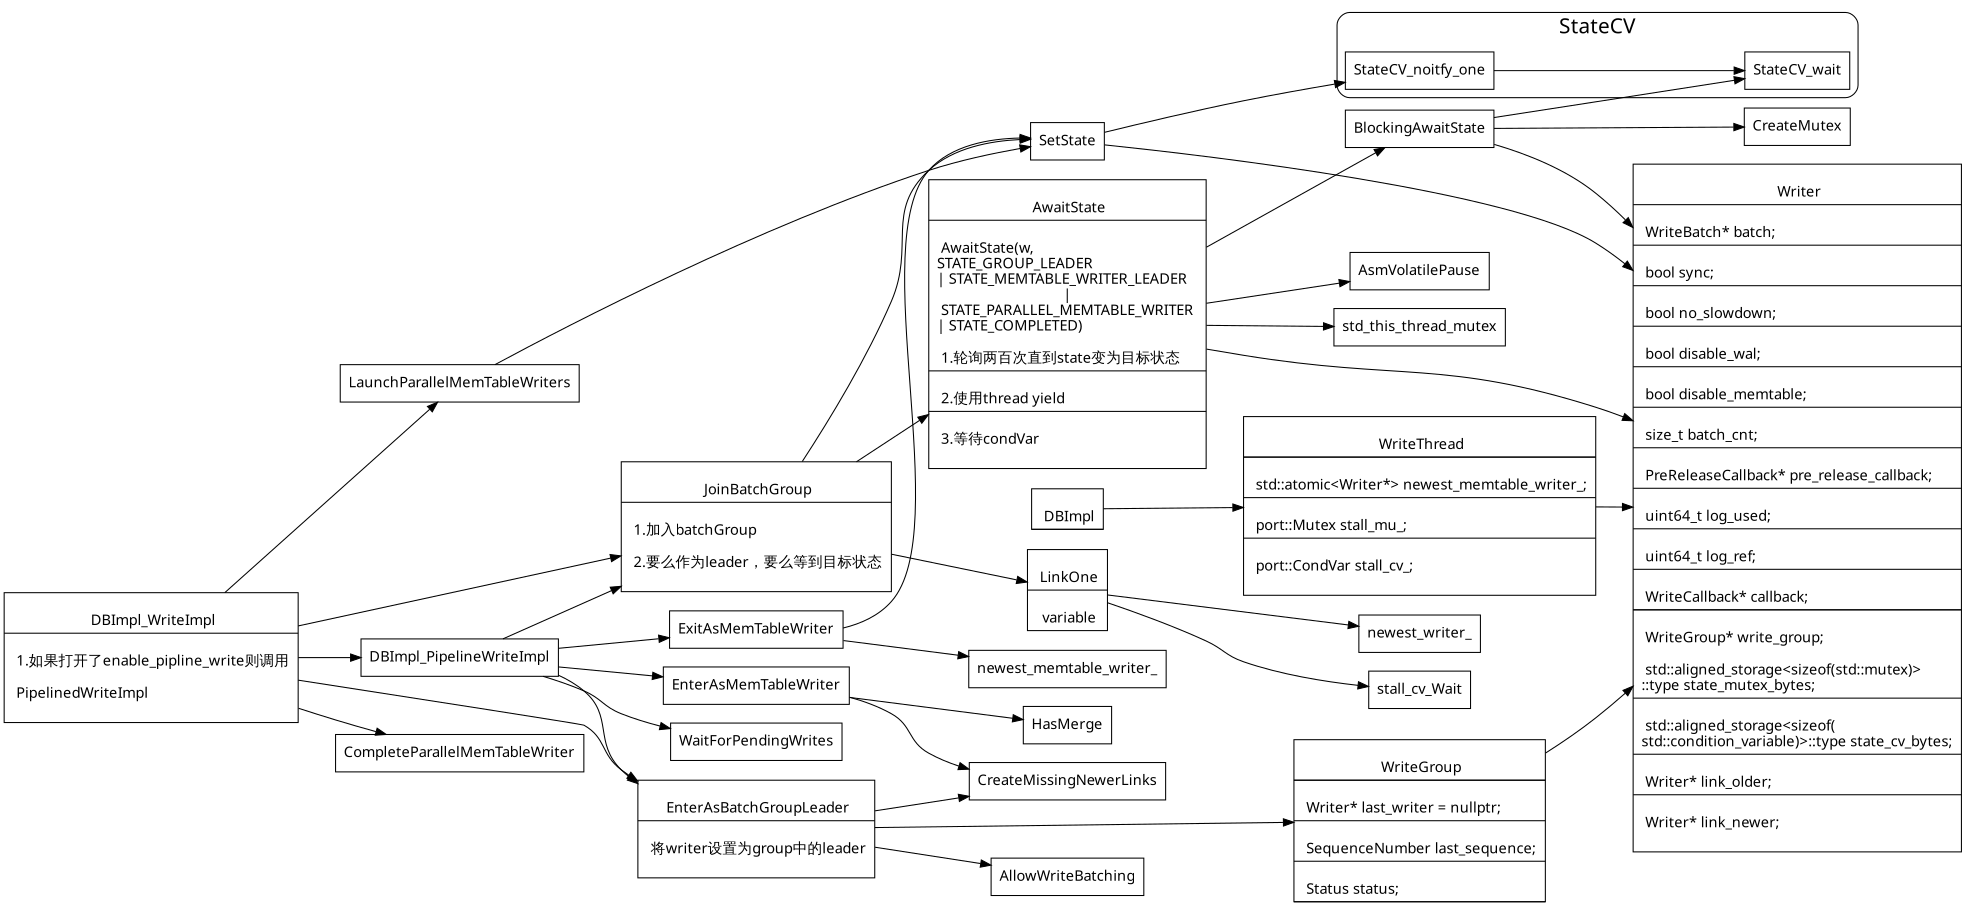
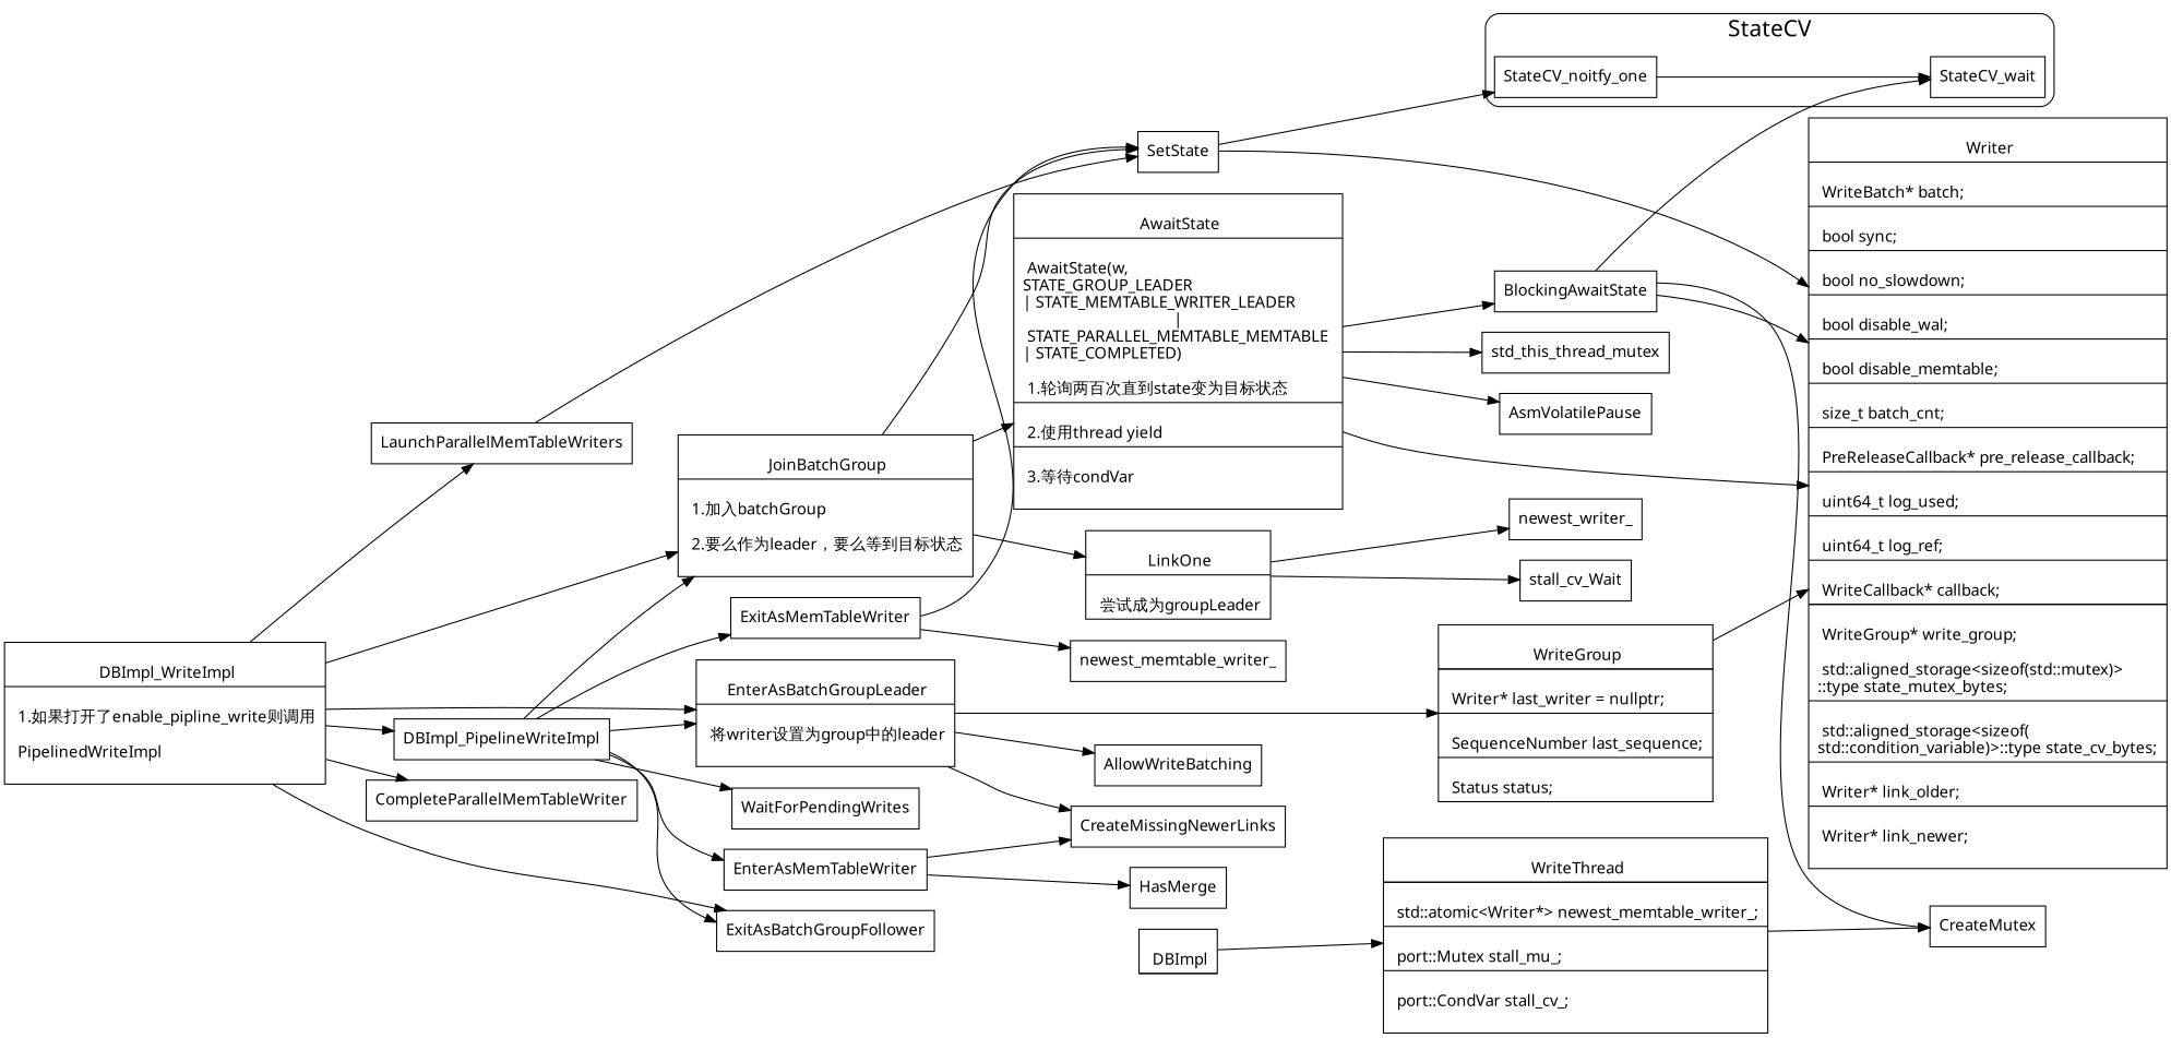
  digraph {
    fontname="Noto Sans"
    newrank=true
    rankdir=LR
    node [fontname="Noto Sans" shape=box]
    edge [fontname="Noto Sans"]
    StateCV_noitfy_one
    StateCV_wait
    n3 [label="{{\n      WriteGroup|\n        <Writer> Writer* leader = nullptr;\l|\n        Writer* last_writer = nullptr;\l|\n        SequenceNumber last_sequence;\l|\n        Status status;\l|\n        std::atomic<size_t> running;\l\n    }}" shape=record]
    n4 [label="{{\n      Writer|\n        WriteBatch* batch;\l|\n        bool sync;\l|\n        bool no_slowdown;\l|\n        bool disable_wal;\l|\n        bool disable_memtable;\l|\n        size_t batch_cnt;\l|\n        PreReleaseCallback* pre_release_callback;\l|\n        uint64_t log_used;\l|\n        uint64_t log_ref;\l|\n        WriteCallback* callback;\l|\n        <state> std::atomic\<uint8_t\> state;\l|\n        WriteGroup* write_group;\l\n        std::aligned_storage\<sizeof(std::mutex)\>\l::type state_mutex_bytes;\l|\n        std::aligned_storage\<sizeof(\lstd::condition_variable)\>::type state_cv_bytes;\l|\n        Writer* link_older;\l|\n        Writer* link_newer;\l\n    }}" shape=record]
    n5 [label="{{\n      WriteThread|\n        <Writer> std::atomic\<Writer*\> newest_writer_;\l|\n        std::atomic\<Writer*\> newest_memtable_writer_;\l|\n        port::Mutex stall_mu_;\l|\n        port::CondVar stall_cv_;\l\n    }}" shape=record]
    n6 [label="{{\n      EnterAsBatchGroupLeader|\n      将writer设置为group中的leader\l\n    }}" shape=record]
    CreateMissingNewerLinks
    AllowWriteBatching
    n9 [label="{{\n      DBImpl|\n        <WriteThread> WriteThread write_thread_;\l\n    }}" shape=record]
    n10 [label="{{\n      DBImpl_WriteImpl|\n      1.如果打开了enable_pipline_write则调用\l\n      PipelinedWriteImpl\l\n    }}" shape=record]
    n11 [label="{{\n      JoinBatchGroup|\n      1.加入batchGroup\l\n      2.要么作为leader，要么等到目标状态\l\n    }}" shape=record]
    CompleteParallelMemTableWriter
+   ExitAsBatchGroupFollower
    LaunchParallelMemTableWriters
    DBImpl_PipelineWriteImpl
-   n16 [label="{{\n      LinkOne|\n      variable\n    }}" shape=record]
+   n16 [label="{{\n      LinkOne|\n      尝试成为groupLeader\n    }}" shape=record]
    SetState
-   n18 [label="{{\n      AwaitState|\n    AwaitState(w, \lSTATE_GROUP_LEADER \l\| STATE_MEMTABLE_WRITER_LEADER \l\|\n                      STATE_PARALLEL_MEMTABLE_WRITER \l\| STATE_COMPLETED)\l\n      1.轮询两百次直到state变为目标状态\l|\n      2.使用thread yield\l|\n      3.等待condVar\l\n    }}" shape=record]
+   n18 [label="{{\n      AwaitState|\n    AwaitState(w, \lSTATE_GROUP_LEADER \l\| STATE_MEMTABLE_WRITER_LEADER \l\|\n                      STATE_PARALLEL_MEMTABLE_MEMTABLE \l\| STATE_COMPLETED)\l\n      1.轮询两百次直到state变为目标状态\l|\n      2.使用thread yield\l|\n      3.等待condVar\l\n    }}" shape=record]
    WaitForPendingWrites
    ExitAsMemTableWriter
    EnterAsMemTableWriter
    newest_writer_
    stall_cv_Wait
    AsmVolatilePause
    n25 [label=std_this_thread_mutex]
    BlockingAwaitState
    newest_memtable_writer_
    HasMerge
    CreateMutex
    subgraph cluster_1 {
      fontsize=20
      label=StateCV
      style=rounded
      StateCV_noitfy_one
      StateCV_wait
    }
    StateCV_noitfy_one -> StateCV_wait
    n3 -> n4 [tailport=Writer]
-   n5 -> n4 [tailport=Writer]
+   n5 -> CreateMutex [tailport=Writer]
    n6 -> n3
    n6 -> CreateMissingNewerLinks
    n6 -> AllowWriteBatching
    n9 -> n5 [tailport=WriteThread]
    n10 -> n6
    n10 -> n11
    n10 -> CompleteParallelMemTableWriter
+   n10 -> ExitAsBatchGroupFollower
    n10 -> LaunchParallelMemTableWriters
    n10 -> DBImpl_PipelineWriteImpl
    n11 -> n16
    n11 -> SetState
    n11 -> n18
    LaunchParallelMemTableWriters -> SetState
    DBImpl_PipelineWriteImpl -> n6
    DBImpl_PipelineWriteImpl -> n11
+   DBImpl_PipelineWriteImpl -> ExitAsBatchGroupFollower
    DBImpl_PipelineWriteImpl -> WaitForPendingWrites
    DBImpl_PipelineWriteImpl -> ExitAsMemTableWriter
    DBImpl_PipelineWriteImpl -> EnterAsMemTableWriter
    n16 -> newest_writer_
    n16 -> stall_cv_Wait
    SetState -> StateCV_noitfy_one
    SetState -> n4
    n18 -> n4
    n18 -> AsmVolatilePause
    n18 -> n25
    n18 -> BlockingAwaitState
    ExitAsMemTableWriter -> SetState
    ExitAsMemTableWriter -> newest_memtable_writer_
    EnterAsMemTableWriter -> CreateMissingNewerLinks
    EnterAsMemTableWriter -> HasMerge
    BlockingAwaitState -> StateCV_wait
    BlockingAwaitState -> n4
    BlockingAwaitState -> CreateMutex
  }
